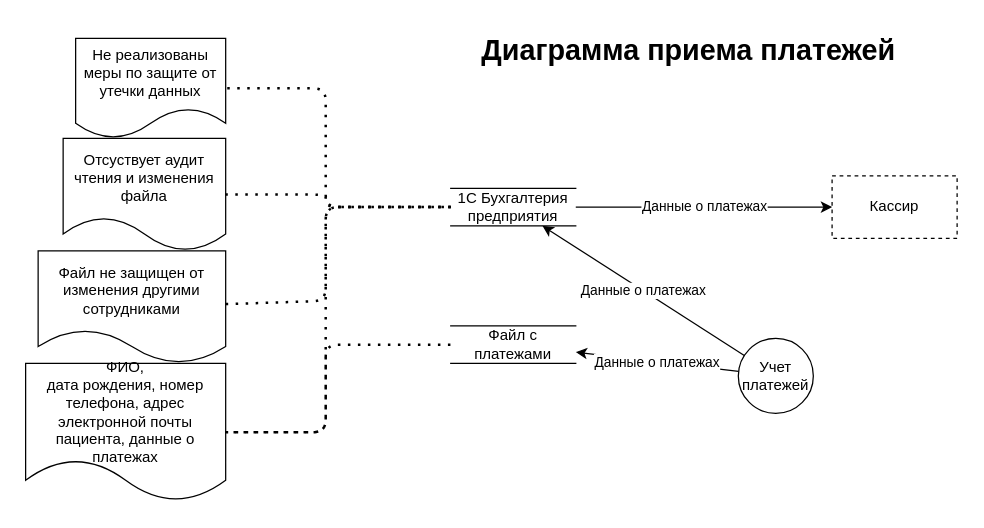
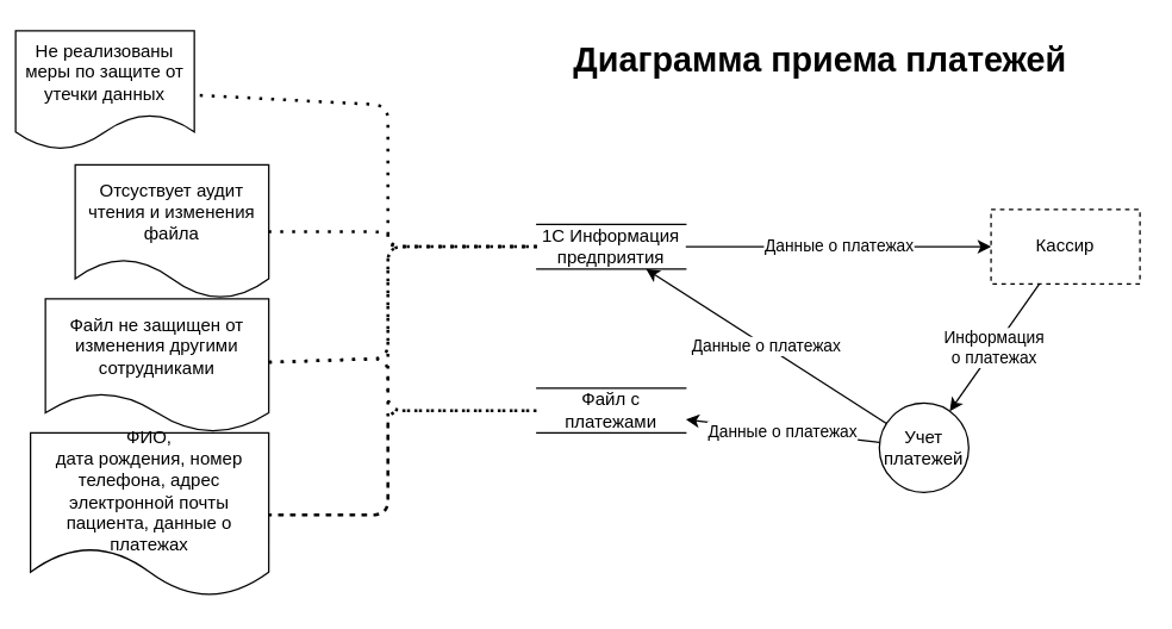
  <mxCell id="0" />
  <mxCell id="1" parent="0" />
  <mxCell id="2" value="Учет платежей" style="shape=ellipse;html=1;dashed=0;whiteSpace=wrap;aspect=fixed;perimeter=ellipsePerimeter;" parent="1" vertex="1"><mxGeometry x="590" y="270" width="60" height="60" as="geometry" /></mxCell>
  <mxCell id="3" value="Диаграмма приема платежей" style="text;html=1;align=center;verticalAlign=middle;resizable=0;points=[];autosize=1;strokeColor=none;fillColor=none;fontStyle=1;fontSize=23;" parent="1" vertex="1"><mxGeometry x="380" y="20" width="340" height="40" as="geometry" /></mxCell>
  <mxCell id="4" value="Кассир" style="html=1;dashed=1;whiteSpace=wrap;" parent="1" vertex="1"><mxGeometry x="665" y="140" width="100" height="50" as="geometry" /></mxCell>
- <mxCell id="6" value="1С Бухгалтерия предприятия" style="html=1;dashed=0;whiteSpace=wrap;shape=partialRectangle;right=0;left=0;" parent="1" vertex="1"><mxGeometry x="360" y="150" width="100" height="30" as="geometry" /></mxCell>
+ <mxCell id="5" value="Информация&lt;div&gt;о платежах&lt;/div&gt;" style="endArrow=classic;html=1;" parent="1" source="4" target="2" edge="1"><mxGeometry width="50" height="50" relative="1" as="geometry"><mxPoint x="1415" y="500" as="sourcePoint" /><mxPoint x="1465" y="450" as="targetPoint" /></mxGeometry></mxCell>
+ <mxCell id="6" value="1С Информация предприятия" style="html=1;dashed=0;whiteSpace=wrap;shape=partialRectangle;right=0;left=0;" parent="1" vertex="1"><mxGeometry x="360" y="150" width="100" height="30" as="geometry" /></mxCell>
  <mxCell id="7" value="Данные о платежах" style="endArrow=classic;html=1;" parent="1" source="6" target="4" edge="1"><mxGeometry width="50" height="50" relative="1" as="geometry"><mxPoint x="570" y="360" as="sourcePoint" /><mxPoint x="620" y="310" as="targetPoint" /></mxGeometry></mxCell>
  <mxCell id="8" value="Файл не защищен от изменения другими сотрудниками" style="shape=document;whiteSpace=wrap;html=1;boundedLbl=1;dashed=0;flipH=1;" parent="1" vertex="1"><mxGeometry x="30" y="200" width="150" height="90" as="geometry" /></mxCell>
  <mxCell id="9" value="Данные о платежах" style="endArrow=classic;html=1;" parent="1" source="2" target="6" edge="1"><mxGeometry width="50" height="50" relative="1" as="geometry"><mxPoint x="1140" y="460" as="sourcePoint" /><mxPoint x="1190" y="410" as="targetPoint" /></mxGeometry></mxCell>
  <mxCell id="10" value="" style="endArrow=none;dashed=1;html=1;dashPattern=1 3;strokeWidth=2;" parent="1" source="8" target="6" edge="1"><mxGeometry width="50" height="50" relative="1" as="geometry"><mxPoint x="870" y="470" as="sourcePoint" /><mxPoint x="920" y="420" as="targetPoint" /><Array as="points"><mxPoint x="260" y="240" /><mxPoint x="260" y="165" /></Array></mxGeometry></mxCell>
- <mxCell id="11" value="Не реализованы меры по защите от утечки данных" style="shape=document;whiteSpace=wrap;html=1;boundedLbl=1;" parent="1" vertex="1"><mxGeometry x="60" y="30" width="120" height="80" as="geometry" /></mxCell>
+ <mxCell id="11" value="Не реализованы меры по защите от утечки данных" style="shape=document;whiteSpace=wrap;html=1;boundedLbl=1;" parent="1" vertex="1"><mxGeometry x="10" y="20" width="120" height="80" as="geometry" /></mxCell>
  <mxCell id="12" value="" style="endArrow=none;dashed=1;html=1;dashPattern=1 3;strokeWidth=2;" parent="1" source="6" target="11" edge="1"><mxGeometry width="50" height="50" relative="1" as="geometry"><mxPoint x="870" y="480" as="sourcePoint" /><mxPoint x="920" y="430" as="targetPoint" /><Array as="points"><mxPoint x="260" y="165" /><mxPoint x="260" y="70" /></Array></mxGeometry></mxCell>
  <mxCell id="13" value="Отсуствует аудит чтения и изменения файла" style="shape=document;whiteSpace=wrap;html=1;boundedLbl=1;dashed=0;flipH=1;" parent="1" vertex="1"><mxGeometry x="50" y="110" width="130" height="90" as="geometry" /></mxCell>
  <mxCell id="14" value="" style="endArrow=none;dashed=1;html=1;dashPattern=1 3;strokeWidth=2;" parent="1" source="6" target="13" edge="1"><mxGeometry width="50" height="50" relative="1" as="geometry"><mxPoint x="860" y="380" as="sourcePoint" /><mxPoint x="910" y="330" as="targetPoint" /><Array as="points"><mxPoint x="260" y="165" /><mxPoint x="260" y="155" /></Array></mxGeometry></mxCell>
  <mxCell id="15" value="ФИО,&lt;div&gt;дата рождения, номер телефона, адрес электронной почты пациента, данные о платежах&lt;/div&gt;" style="shape=document;whiteSpace=wrap;html=1;boundedLbl=1;dashed=0;flipH=1;" parent="1" vertex="1"><mxGeometry x="20" y="290" width="160" height="110" as="geometry" /></mxCell>
  <mxCell id="16" value="" style="endArrow=none;dashed=1;html=1;dashPattern=1 3;strokeWidth=2;" parent="1" source="6" target="15" edge="1"><mxGeometry width="50" height="50" relative="1" as="geometry"><mxPoint x="860" y="380" as="sourcePoint" /><mxPoint x="910" y="330" as="targetPoint" /><Array as="points"><mxPoint x="260" y="165" /><mxPoint x="260" y="345" /></Array></mxGeometry></mxCell>
  <mxCell id="17" value="Файл с платежами" style="html=1;dashed=0;whiteSpace=wrap;shape=partialRectangle;right=0;left=0;" parent="1" vertex="1"><mxGeometry x="360" y="260" width="100" height="30" as="geometry" /></mxCell>
  <mxCell id="18" value="Данные о платежах" style="endArrow=classic;html=1;" parent="1" source="2" target="17" edge="1"><mxGeometry width="50" height="50" relative="1" as="geometry"><mxPoint x="260" y="390" as="sourcePoint" /><mxPoint x="310" y="340" as="targetPoint" /></mxGeometry></mxCell>
+ <mxCell id="19" value="" style="endArrow=none;dashed=1;html=1;dashPattern=1 3;strokeWidth=2;" parent="1" source="8" target="17" edge="1"><mxGeometry width="50" height="50" relative="1" as="geometry"><mxPoint x="260" y="390" as="sourcePoint" /><mxPoint x="310" y="340" as="targetPoint" /><Array as="points"><mxPoint x="260" y="240" /><mxPoint x="260" y="275" /></Array></mxGeometry></mxCell>
  <mxCell id="20" value="" style="endArrow=none;dashed=1;html=1;dashPattern=1 3;strokeWidth=2;" parent="1" source="15" target="17" edge="1"><mxGeometry width="50" height="50" relative="1" as="geometry"><mxPoint x="260" y="390" as="sourcePoint" /><mxPoint x="310" y="340" as="targetPoint" /><Array as="points"><mxPoint x="260" y="345" /><mxPoint x="260" y="275" /></Array></mxGeometry></mxCell>
